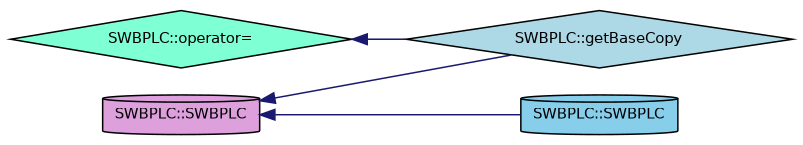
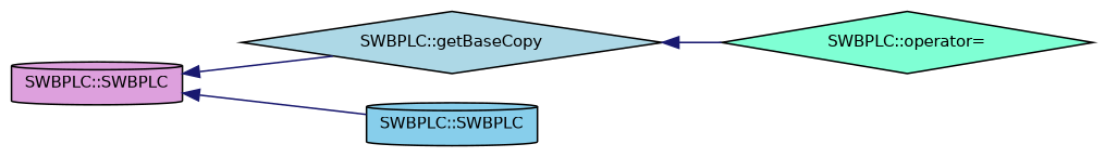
  digraph {
    rankdir=LR
    node [color=black fontname=Helvetica fontsize=10 shape=cylinder style=filled]
    edge [color=midnightblue dir=back fontname=Helvetica fontsize=10 labelfontname=Helvetica labelfontsize=10 style=solid]
    n1 [fillcolor=plum fontcolor=black height=0.2 label="SWBPLC::SWBPLC" width=0.4]
    n2 [fillcolor=lightblue height=0.2 label="SWBPLC::getBaseCopy" shape=diamond width=0.4]
    n3 [fillcolor=skyblue height=0.2 label="SWBPLC::SWBPLC" width=0.4]
    n4 [fillcolor=aquamarine height=0.2 label="SWBPLC::operator=" shape=diamond width=0.4]
    n1 -> n2
    n1 -> n3
-   n4 -> n2
+   n2 -> n4
  }
